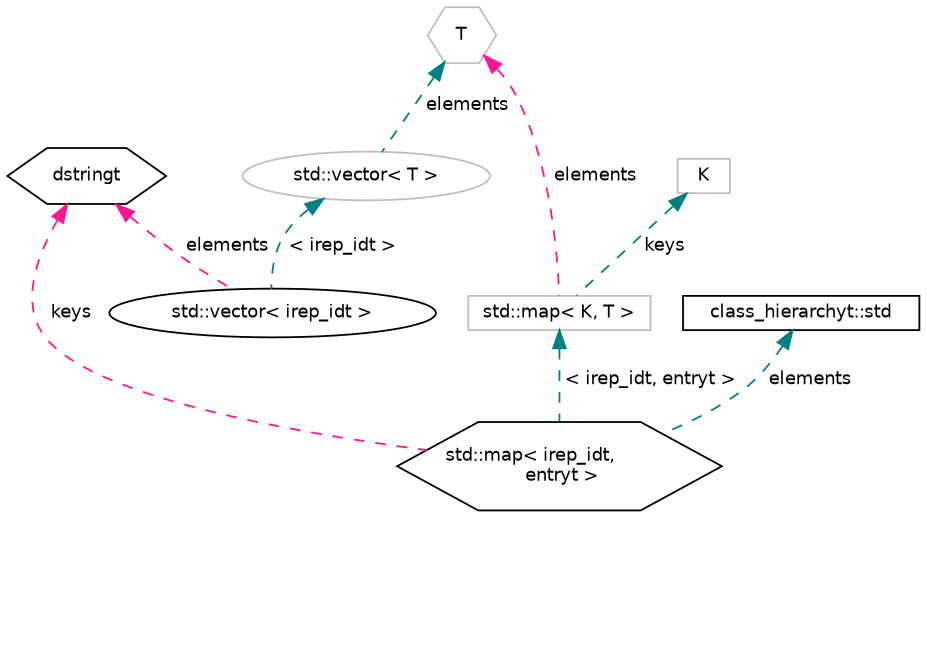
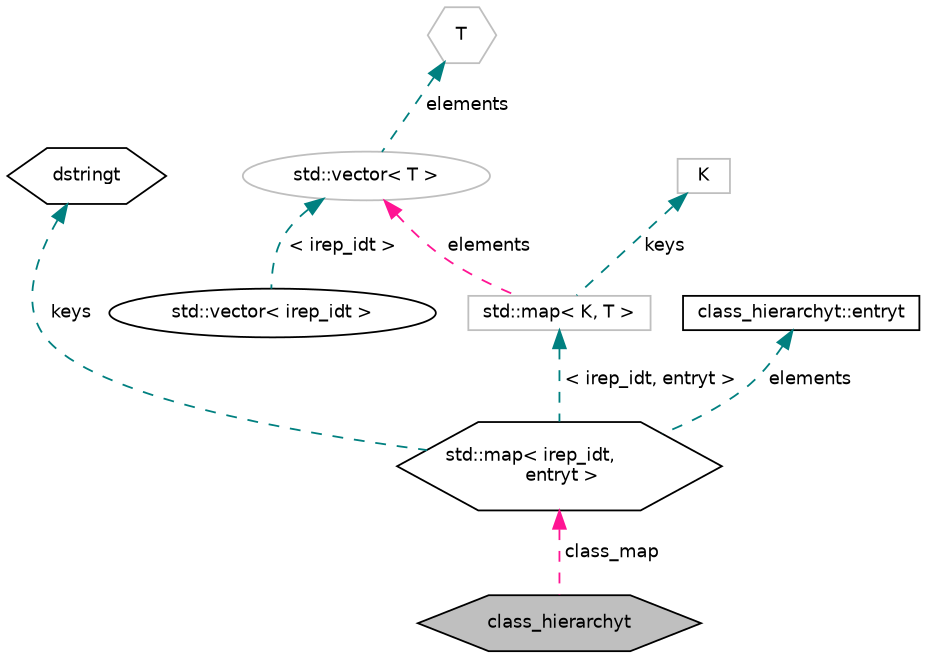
  digraph {
    node [color=black fontname=Helvetica fontsize=10 shape=hexagon]
    edge [color=teal dir=back fontname=Helvetica fontsize=10 labelfontname=Helvetica labelfontsize=10 style=dashed]
+   n1 [fillcolor=grey75 fontcolor=black height=0.2 label=class_hierarchyt style=filled width=0.4]
    n2 [height=0.2 label="std::map\< irep_idt,\l entryt \>" width=0.4]
    n3 [height=0.2 label=dstringt width=0.4]
    n4 [height=0.2 label="std::vector\< irep_idt \>" shape=ellipse width=0.4]
-   n5 [height=0.2 label="class_hierarchyt::std" shape=box width=0.4]
+   n5 [height=0.2 label="class_hierarchyt::entryt" shape=box width=0.4]
    n6 [color=grey75 height=0.2 label="std::vector\< T \>" shape=ellipse width=0.4]
    n7 [color=grey75 height=0.2 label=T width=0.4]
    n8 [color=grey75 height=0.2 label="std::map\< K, T \>" shape=box width=0.4]
    n9 [color=grey75 height=0.2 label=K shape=box width=0.4]
-   n3 -> n2 [color=deeppink label=" keys"]
-   n3 -> n4 [color=deeppink label=" elements"]
+   n2 -> n1 [color=deeppink label=" class_map"]
+   n3 -> n2 [label=" keys"]
    n5 -> n2 [label=" elements"]
    n6 -> n4 [label=" \< irep_idt \>"]
    n7 -> n6 [label=" elements"]
-   n7 -> n8 [color=deeppink label=" elements"]
+   n6 -> n8 [color=deeppink label=" elements"]
    n8 -> n2 [label=" \< irep_idt, entryt \>"]
    n9 -> n8 [label=" keys"]
  }
